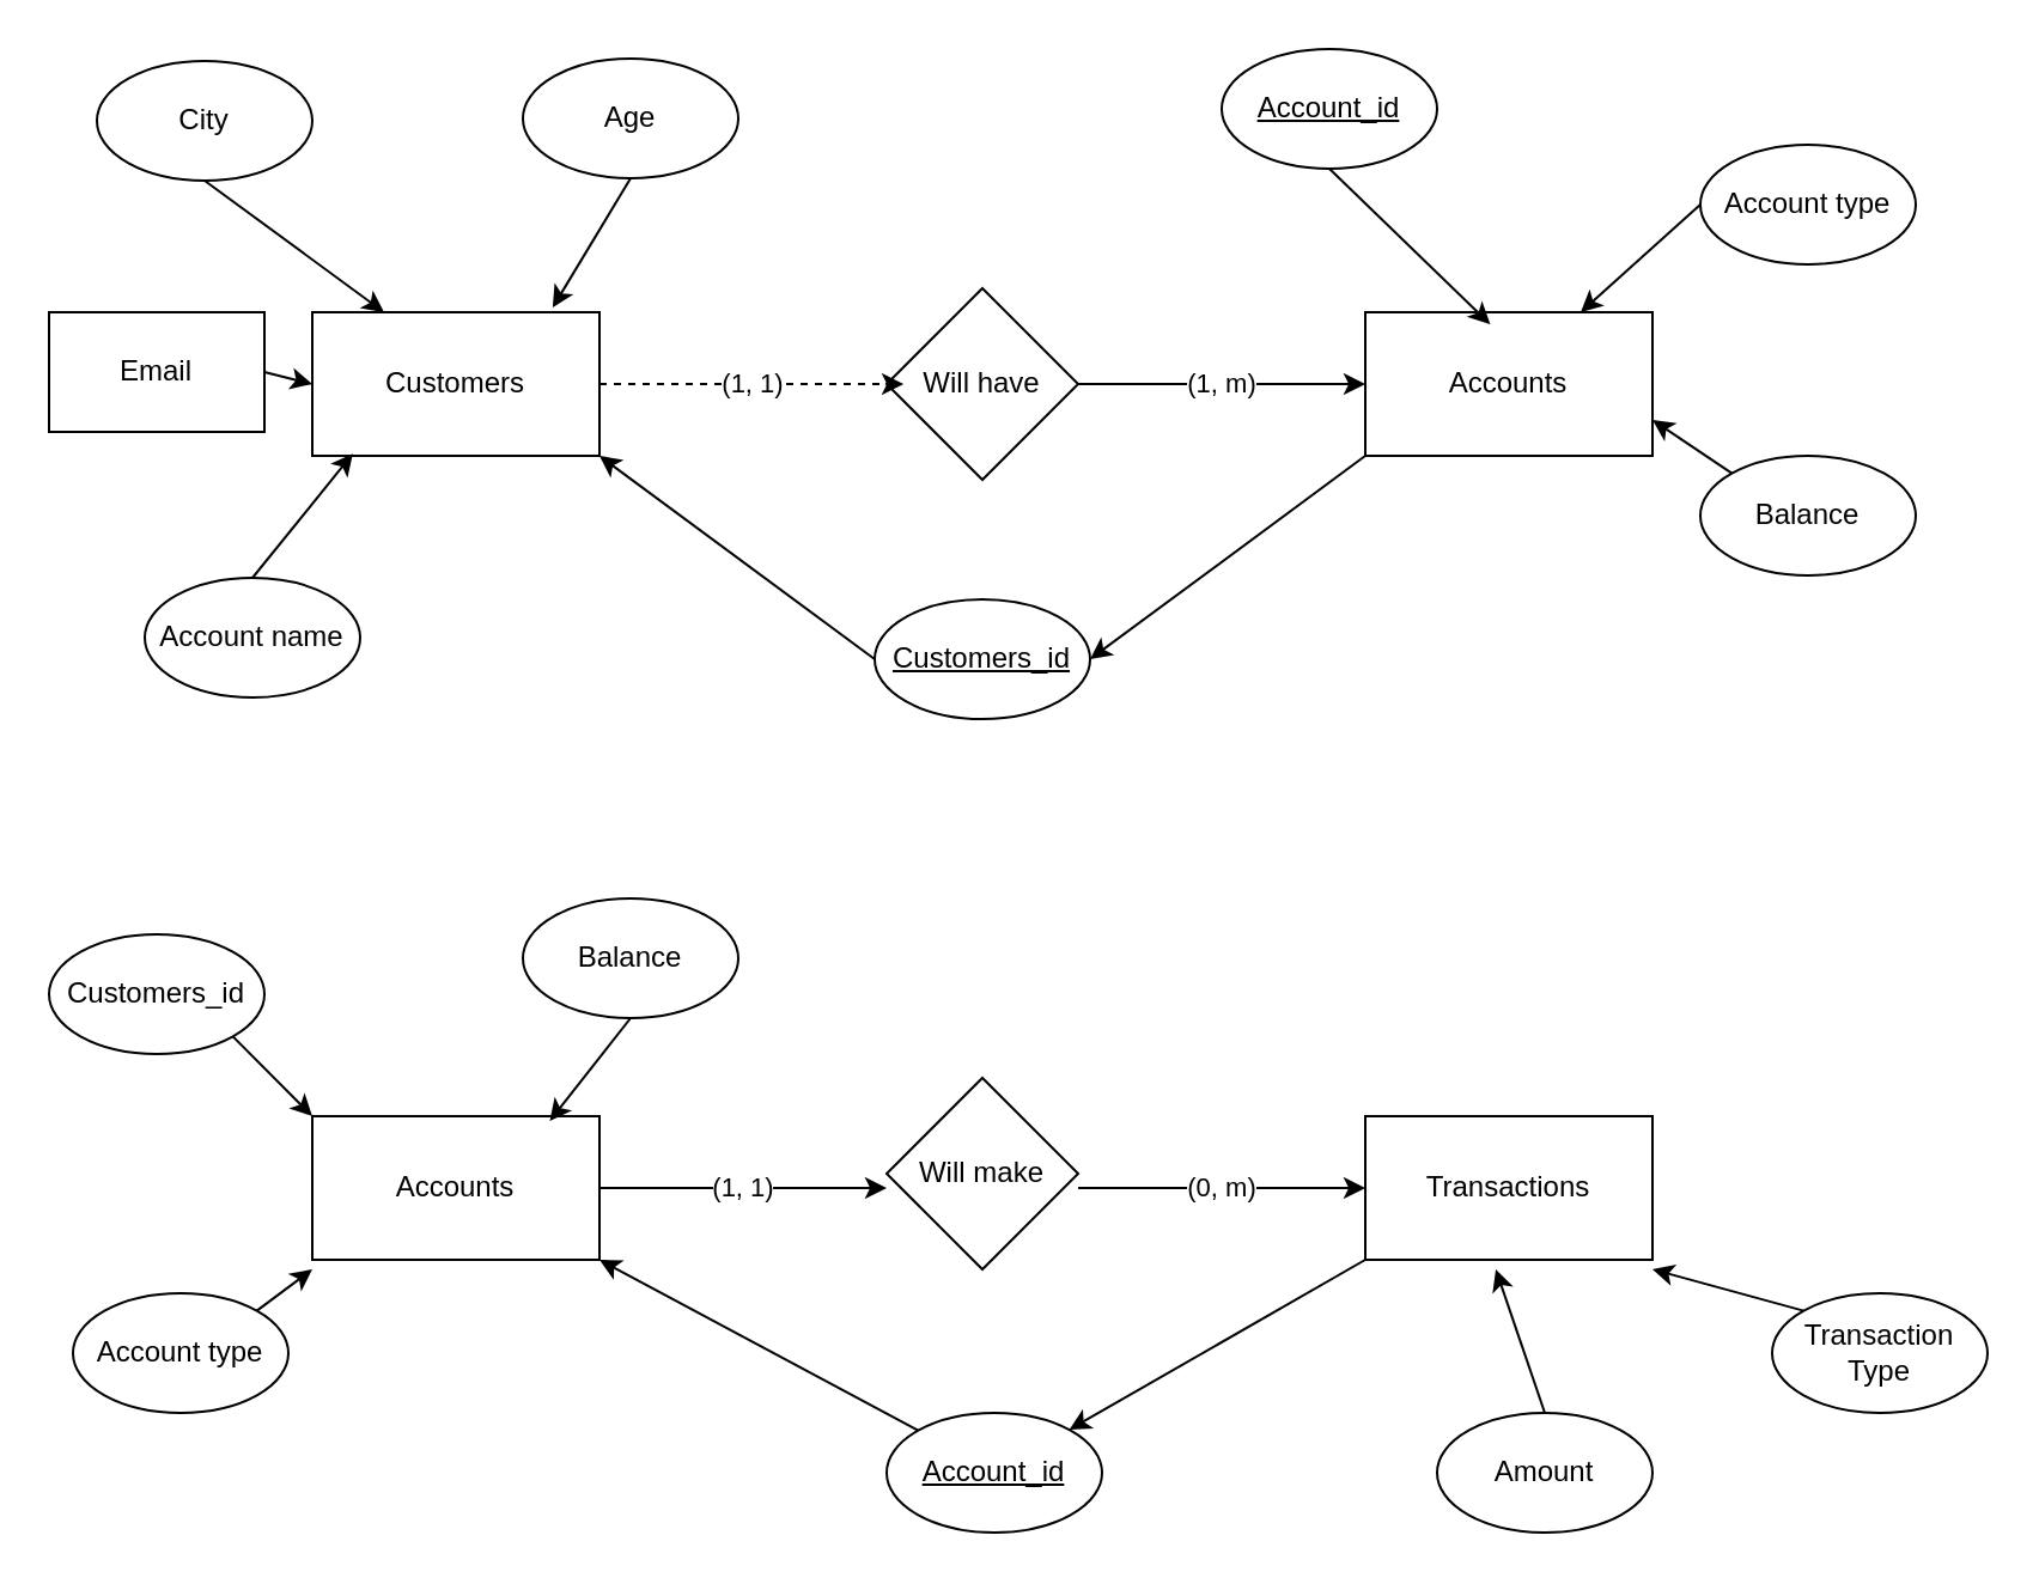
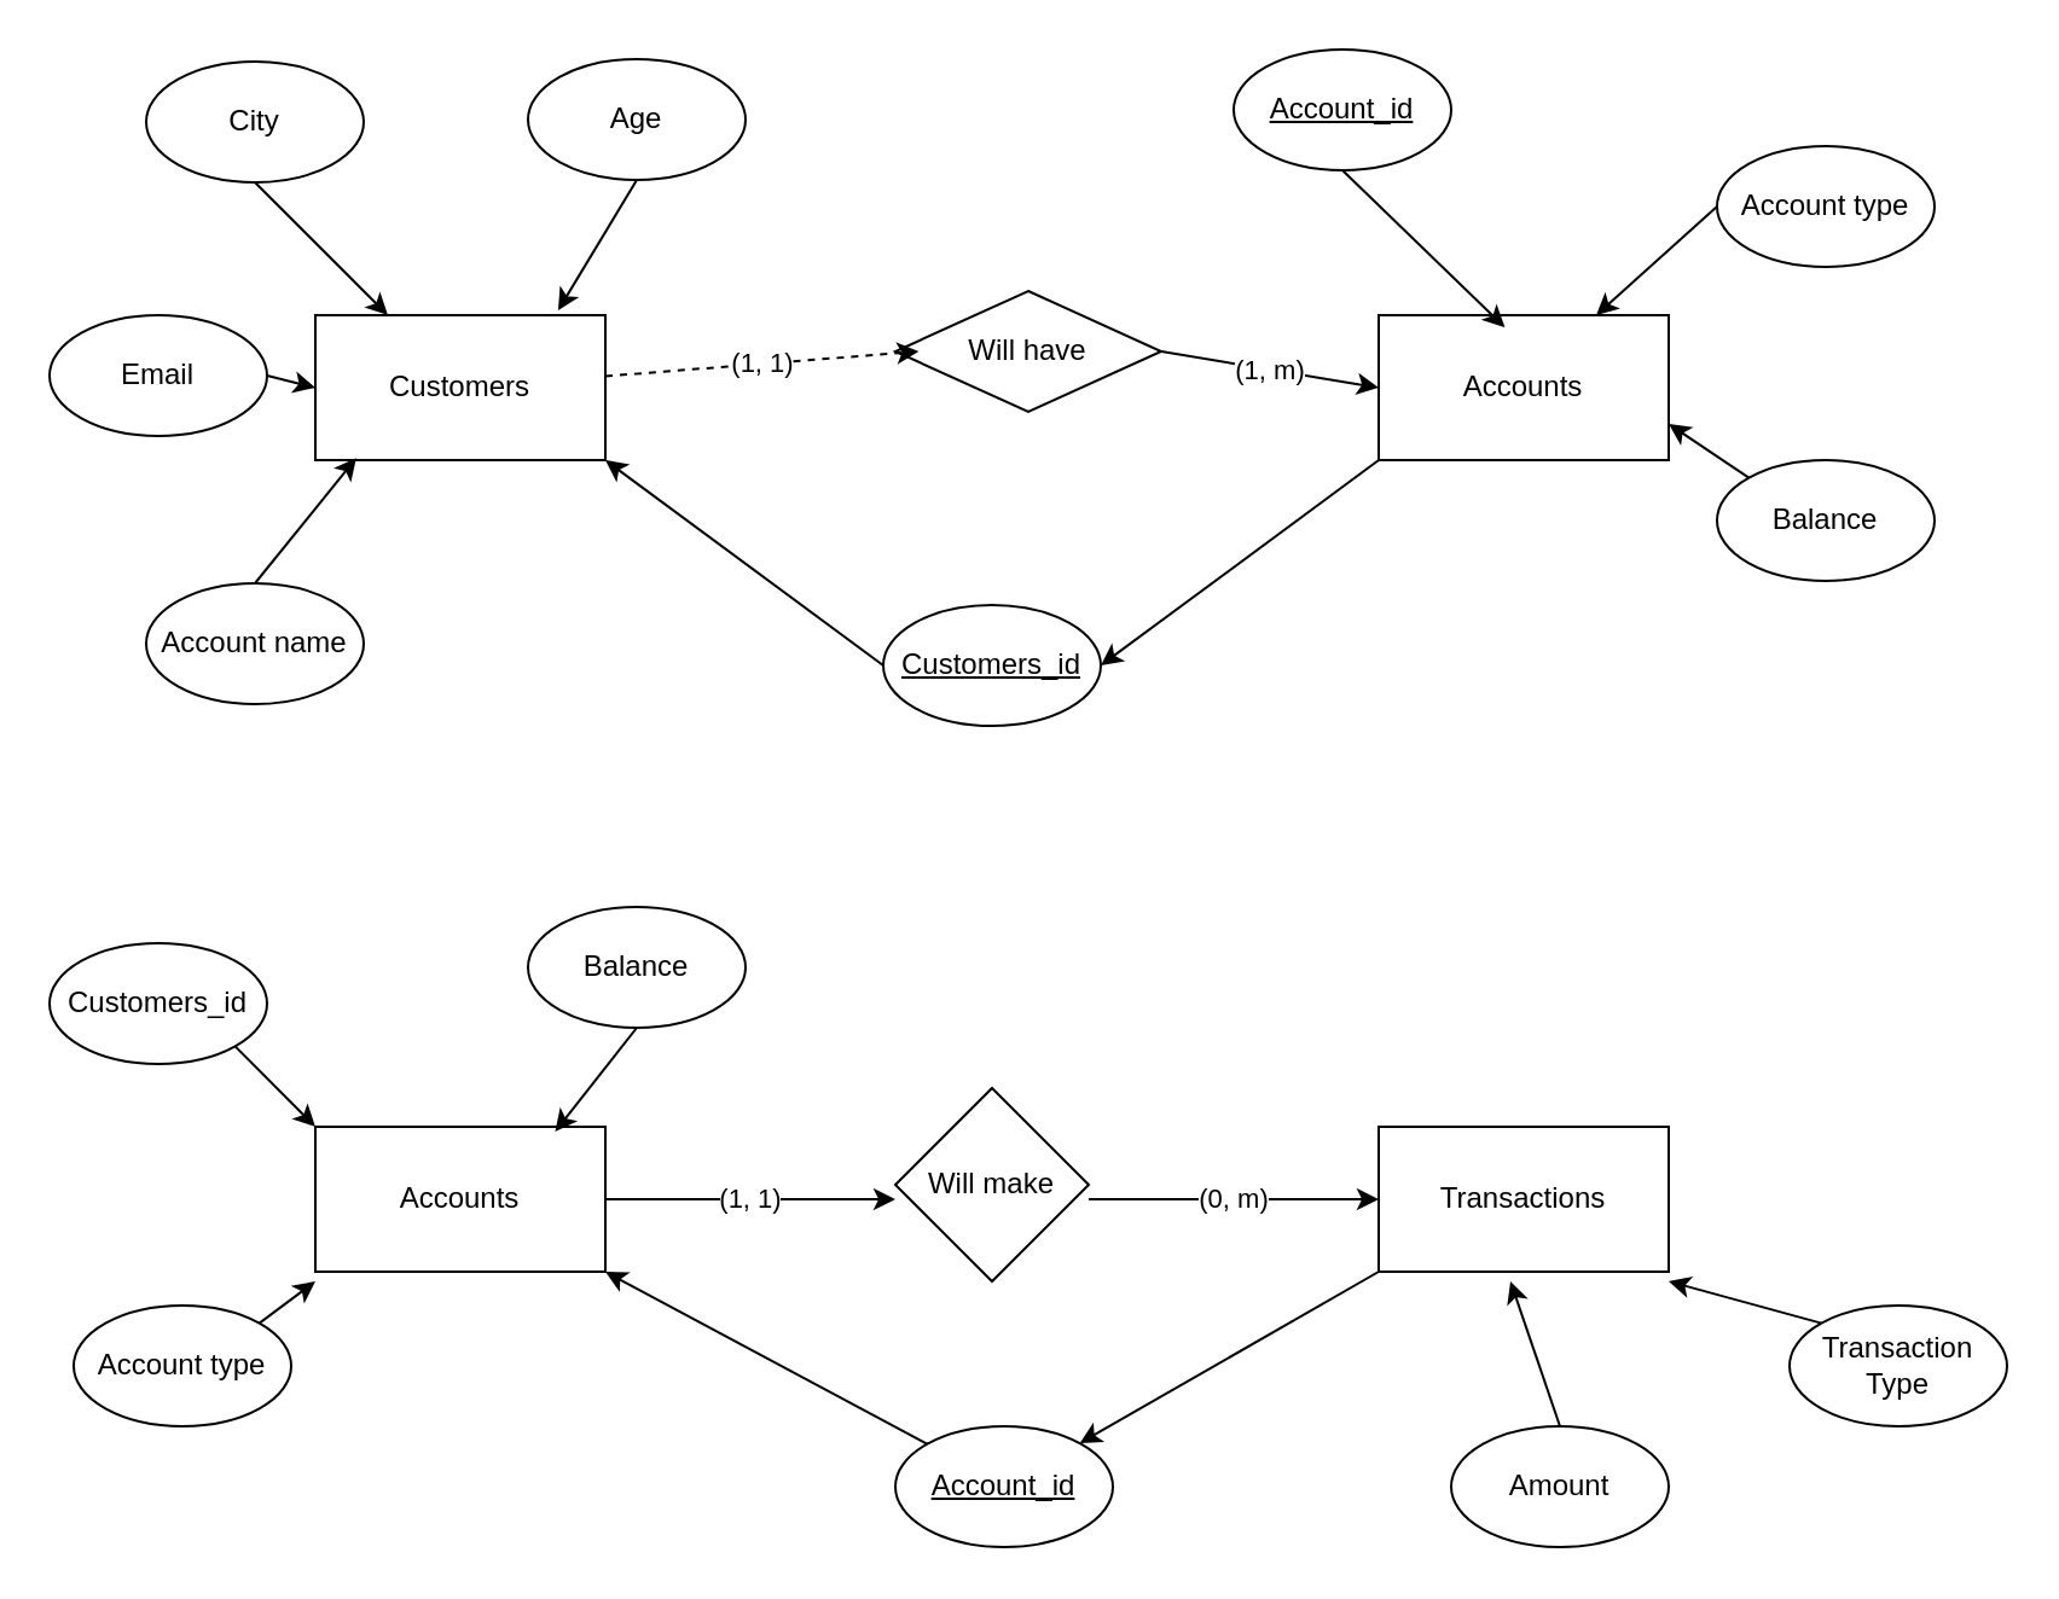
  <mxCell id="0" />
  <mxCell id="1" parent="0" />
  <mxCell id="2" value="Customers" style="rounded=0;whiteSpace=wrap;html=1;" vertex="1" parent="1"><mxGeometry x="130" y="130" width="120" height="60" as="geometry" /></mxCell>
  <mxCell id="3" value="(1, m)" style="edgeStyle=none;html=1;exitX=1;exitY=0.5;exitDx=0;exitDy=0;entryX=0;entryY=0.5;entryDx=0;entryDy=0;" edge="1" parent="1" source="4" target="6"><mxGeometry relative="1" as="geometry" /></mxCell>
- <mxCell id="4" value="Will have" style="rhombus;whiteSpace=wrap;html=1;" vertex="1" parent="1"><mxGeometry x="370" y="120" width="80" height="80" as="geometry" /></mxCell>
+ <mxCell id="4" value="Will have" style="rhombus;whiteSpace=wrap;html=1;" vertex="1" parent="1"><mxGeometry x="370" y="120" width="110" height="50" as="geometry" /></mxCell>
  <mxCell id="5" style="edgeStyle=none;html=1;exitX=0;exitY=1;exitDx=0;exitDy=0;entryX=1;entryY=0.5;entryDx=0;entryDy=0;" edge="1" parent="1" source="6" target="15"><mxGeometry relative="1" as="geometry" /></mxCell>
  <mxCell id="6" value="Accounts" style="rounded=0;whiteSpace=wrap;html=1;" vertex="1" parent="1"><mxGeometry x="570" y="130" width="120" height="60" as="geometry" /></mxCell>
  <mxCell id="7" value="(1, 1)" style="edgeStyle=none;html=1;entryX=0.088;entryY=0.5;entryDx=0;entryDy=0;entryPerimeter=0;dashed=1;" edge="1" parent="1" source="2" target="4"><mxGeometry relative="1" as="geometry" /></mxCell>
  <mxCell id="8" value="(1, 1)" style="edgeStyle=none;html=1;entryX=0;entryY=0.5;entryDx=0;entryDy=0;" edge="1" parent="1" source="9"><mxGeometry relative="1" as="geometry"><mxPoint x="370" y="496" as="targetPoint" /></mxGeometry></mxCell>
  <mxCell id="9" value="Accounts" style="rounded=0;whiteSpace=wrap;html=1;" vertex="1" parent="1"><mxGeometry x="130" y="466" width="120" height="60" as="geometry" /></mxCell>
  <mxCell id="10" style="edgeStyle=none;html=1;exitX=0;exitY=1;exitDx=0;exitDy=0;" edge="1" parent="1" source="11" target="28"><mxGeometry relative="1" as="geometry" /></mxCell>
  <mxCell id="11" value="Transactions" style="rounded=0;whiteSpace=wrap;html=1;" vertex="1" parent="1"><mxGeometry x="570" y="466" width="120" height="60" as="geometry" /></mxCell>
  <mxCell id="12" value="(0, m)" style="edgeStyle=none;html=1;exitX=1;exitY=0.5;exitDx=0;exitDy=0;entryX=0;entryY=0.5;entryDx=0;entryDy=0;" edge="1" parent="1" target="11"><mxGeometry relative="1" as="geometry"><mxPoint x="450" y="496" as="sourcePoint" /></mxGeometry></mxCell>
  <mxCell id="13" value="Will make" style="rhombus;whiteSpace=wrap;html=1;" vertex="1" parent="1"><mxGeometry x="370" y="450" width="80" height="80" as="geometry" /></mxCell>
  <mxCell id="14" style="edgeStyle=none;html=1;exitX=0;exitY=0.5;exitDx=0;exitDy=0;entryX=1;entryY=1;entryDx=0;entryDy=0;" edge="1" parent="1" source="15" target="2"><mxGeometry relative="1" as="geometry" /></mxCell>
  <mxCell id="15" value="&lt;u&gt;Customers_id&lt;/u&gt;" style="ellipse;whiteSpace=wrap;html=1;" vertex="1" parent="1"><mxGeometry x="365" y="250" width="90" height="50" as="geometry" /></mxCell>
  <mxCell id="16" value="Account name" style="ellipse;whiteSpace=wrap;html=1;" vertex="1" parent="1"><mxGeometry x="60" y="241" width="90" height="50" as="geometry" /></mxCell>
  <mxCell id="17" style="edgeStyle=none;html=1;exitX=1;exitY=0.5;exitDx=0;exitDy=0;entryX=0;entryY=0.5;entryDx=0;entryDy=0;" edge="1" parent="1" source="18" target="2"><mxGeometry relative="1" as="geometry" /></mxCell>
- <mxCell id="18" value="Email" style="whiteSpace=wrap;html=1;rounded=0;" vertex="1" parent="1"><mxGeometry x="20" y="130" width="90" height="50" as="geometry" /></mxCell>
+ <mxCell id="18" value="Email" style="ellipse;whiteSpace=wrap;html=1;" vertex="1" parent="1"><mxGeometry x="20" y="130" width="90" height="50" as="geometry" /></mxCell>
  <mxCell id="19" style="edgeStyle=none;html=1;exitX=0.5;exitY=1;exitDx=0;exitDy=0;entryX=0.25;entryY=0;entryDx=0;entryDy=0;" edge="1" parent="1" source="20" target="2"><mxGeometry relative="1" as="geometry" /></mxCell>
- <mxCell id="20" value="City" style="ellipse;whiteSpace=wrap;html=1;" vertex="1" parent="1"><mxGeometry x="40" y="25" width="90" height="50" as="geometry" /></mxCell>
+ <mxCell id="20" value="City" style="ellipse;whiteSpace=wrap;html=1;" vertex="1" parent="1"><mxGeometry x="60" y="25" width="90" height="50" as="geometry" /></mxCell>
  <mxCell id="21" value="Age" style="ellipse;whiteSpace=wrap;html=1;" vertex="1" parent="1"><mxGeometry x="218" y="24" width="90" height="50" as="geometry" /></mxCell>
  <mxCell id="22" value="&lt;u&gt;Account_id&lt;/u&gt;" style="ellipse;whiteSpace=wrap;html=1;" vertex="1" parent="1"><mxGeometry x="510" y="20" width="90" height="50" as="geometry" /></mxCell>
  <mxCell id="23" style="edgeStyle=none;html=1;exitX=0;exitY=0.5;exitDx=0;exitDy=0;entryX=0.75;entryY=0;entryDx=0;entryDy=0;" edge="1" parent="1" source="24" target="6"><mxGeometry relative="1" as="geometry" /></mxCell>
  <mxCell id="24" value="Account type" style="ellipse;whiteSpace=wrap;html=1;" vertex="1" parent="1"><mxGeometry x="710" y="60" width="90" height="50" as="geometry" /></mxCell>
  <mxCell id="25" style="edgeStyle=none;html=1;exitX=0;exitY=0;exitDx=0;exitDy=0;entryX=1;entryY=0.75;entryDx=0;entryDy=0;" edge="1" parent="1" source="26" target="6"><mxGeometry relative="1" as="geometry" /></mxCell>
  <mxCell id="26" value="Balance" style="ellipse;whiteSpace=wrap;html=1;" vertex="1" parent="1"><mxGeometry x="710" y="190" width="90" height="50" as="geometry" /></mxCell>
  <mxCell id="27" style="edgeStyle=none;html=1;exitX=0;exitY=0;exitDx=0;exitDy=0;entryX=1;entryY=1;entryDx=0;entryDy=0;" edge="1" parent="1" source="28" target="9"><mxGeometry relative="1" as="geometry" /></mxCell>
  <mxCell id="28" value="&lt;u&gt;Account_id&lt;/u&gt;" style="ellipse;whiteSpace=wrap;html=1;" vertex="1" parent="1"><mxGeometry x="370" y="590" width="90" height="50" as="geometry" /></mxCell>
  <mxCell id="29" value="Balance" style="ellipse;whiteSpace=wrap;html=1;" vertex="1" parent="1"><mxGeometry x="218" y="375" width="90" height="50" as="geometry" /></mxCell>
  <mxCell id="30" style="edgeStyle=none;html=1;exitX=1;exitY=0;exitDx=0;exitDy=0;" edge="1" parent="1" source="31"><mxGeometry relative="1" as="geometry"><mxPoint x="130" y="530" as="targetPoint" /></mxGeometry></mxCell>
  <mxCell id="31" value="Account type" style="ellipse;whiteSpace=wrap;html=1;" vertex="1" parent="1"><mxGeometry x="30" y="540" width="90" height="50" as="geometry" /></mxCell>
  <mxCell id="32" style="edgeStyle=none;html=1;exitX=1;exitY=1;exitDx=0;exitDy=0;entryX=0;entryY=0;entryDx=0;entryDy=0;" edge="1" parent="1" source="33" target="9"><mxGeometry relative="1" as="geometry" /></mxCell>
  <mxCell id="33" value="Customers_id" style="ellipse;whiteSpace=wrap;html=1;" vertex="1" parent="1"><mxGeometry x="20" y="390" width="90" height="50" as="geometry" /></mxCell>
  <mxCell id="34" style="edgeStyle=none;html=1;exitX=0;exitY=0;exitDx=0;exitDy=0;" edge="1" parent="1" source="35"><mxGeometry relative="1" as="geometry"><mxPoint x="690" y="530" as="targetPoint" /></mxGeometry></mxCell>
  <mxCell id="35" value="Transaction Type" style="ellipse;whiteSpace=wrap;html=1;" vertex="1" parent="1"><mxGeometry x="740" y="540" width="90" height="50" as="geometry" /></mxCell>
  <mxCell id="36" style="edgeStyle=none;html=1;exitX=0.5;exitY=0;exitDx=0;exitDy=0;" edge="1" parent="1" source="37"><mxGeometry relative="1" as="geometry"><mxPoint x="624.529" y="530" as="targetPoint" /></mxGeometry></mxCell>
  <mxCell id="37" value="Amount" style="ellipse;whiteSpace=wrap;html=1;" vertex="1" parent="1"><mxGeometry x="600" y="590" width="90" height="50" as="geometry" /></mxCell>
  <mxCell id="38" style="edgeStyle=none;html=1;exitX=0.5;exitY=1;exitDx=0;exitDy=0;entryX=0.837;entryY=-0.033;entryDx=0;entryDy=0;entryPerimeter=0;" edge="1" parent="1" source="21" target="2"><mxGeometry relative="1" as="geometry" /></mxCell>
  <mxCell id="39" style="edgeStyle=none;html=1;exitX=0.5;exitY=0;exitDx=0;exitDy=0;entryX=0.141;entryY=0.986;entryDx=0;entryDy=0;entryPerimeter=0;" edge="1" parent="1" source="16" target="2"><mxGeometry relative="1" as="geometry" /></mxCell>
  <mxCell id="40" style="edgeStyle=none;html=1;exitX=0.5;exitY=1;exitDx=0;exitDy=0;entryX=0.827;entryY=0.033;entryDx=0;entryDy=0;entryPerimeter=0;" edge="1" parent="1" source="29" target="9"><mxGeometry relative="1" as="geometry" /></mxCell>
  <mxCell id="41" style="edgeStyle=none;html=1;exitX=0.5;exitY=1;exitDx=0;exitDy=0;entryX=0.435;entryY=0.084;entryDx=0;entryDy=0;entryPerimeter=0;" edge="1" parent="1" source="22" target="6"><mxGeometry relative="1" as="geometry" /></mxCell>
